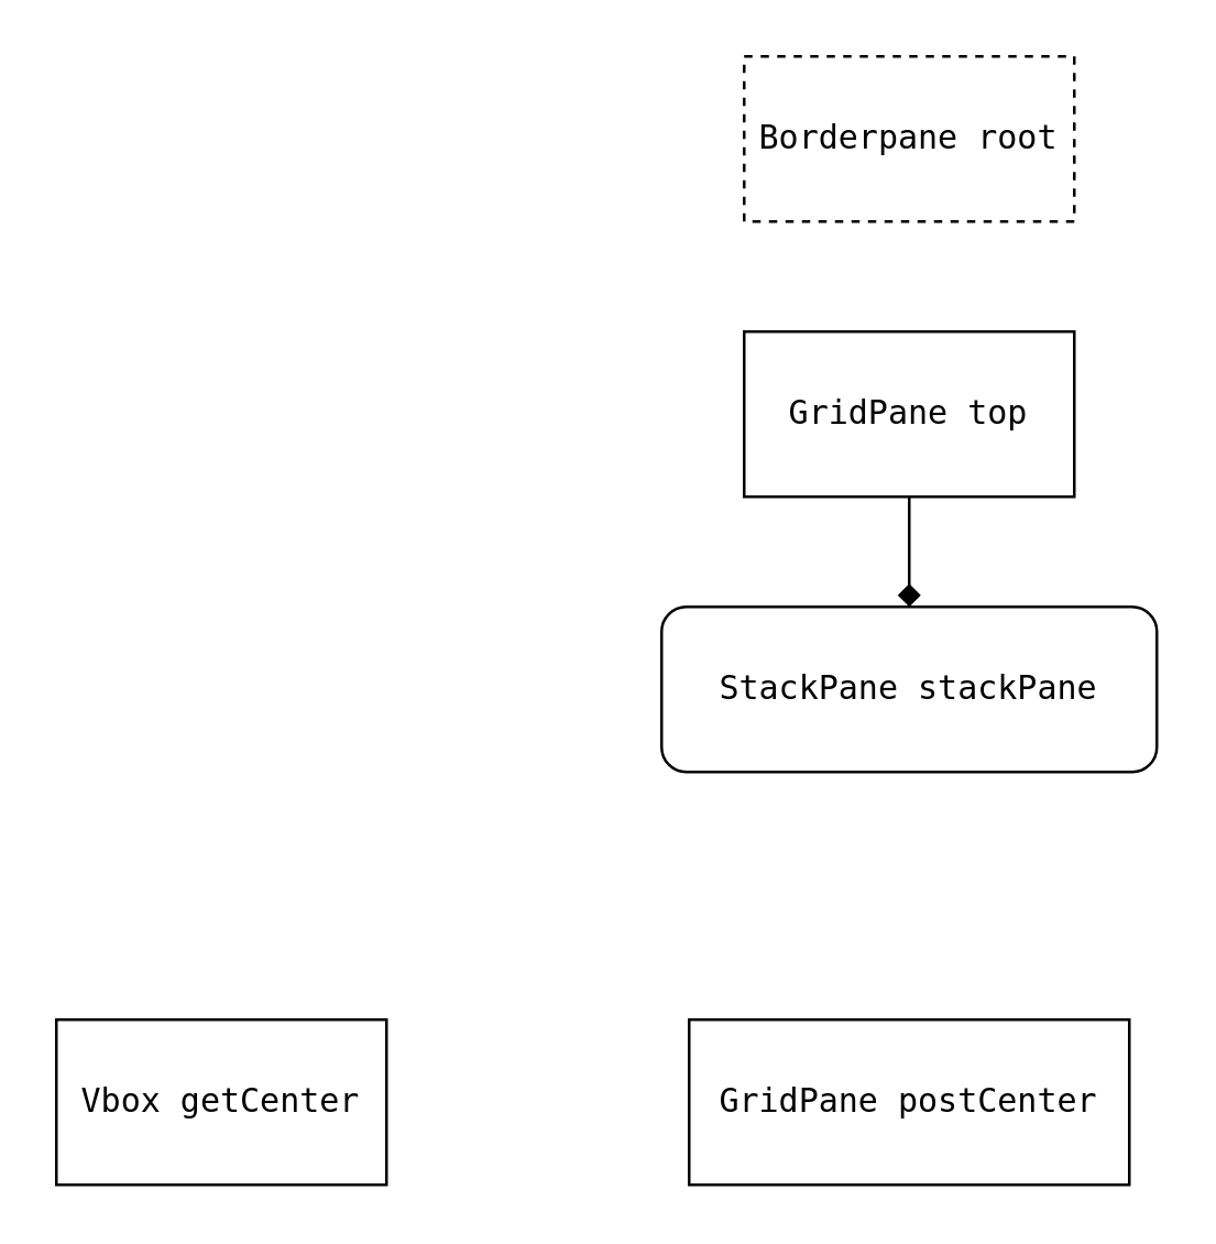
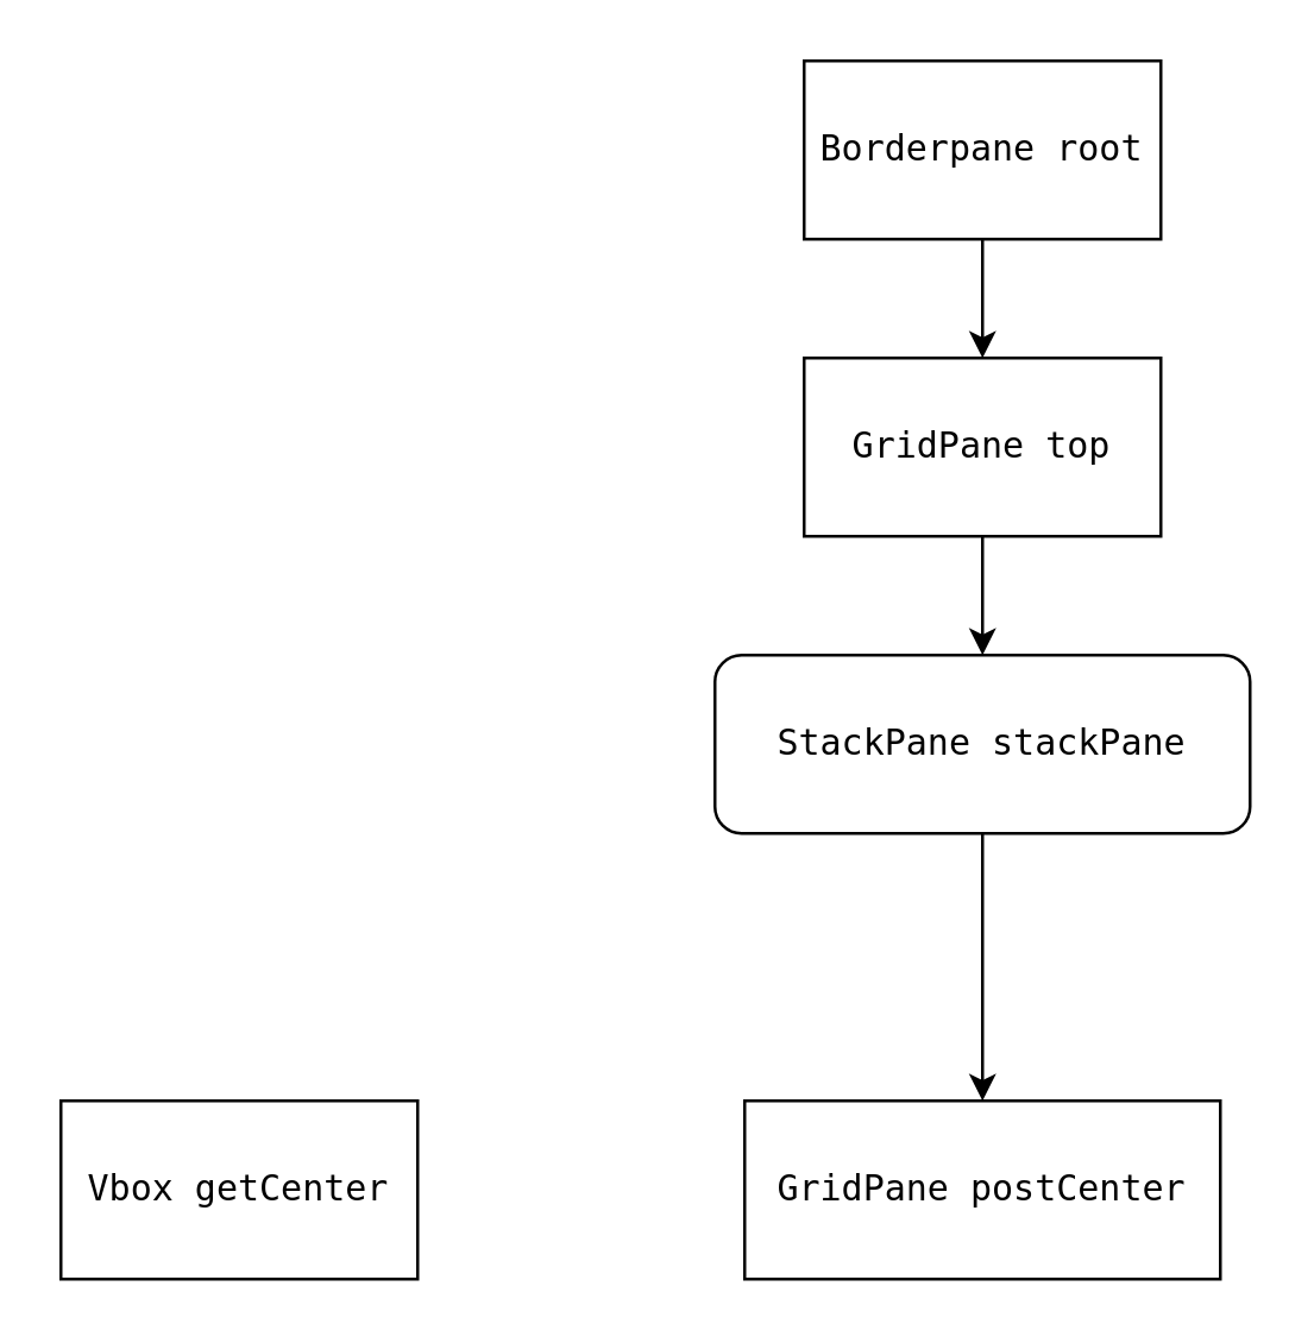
  <mxCell id="0" />
  <mxCell id="1" parent="0" />
- <mxCell id="3" value="&lt;pre&gt;Borderpane root&lt;/pre&gt;" style="rounded=0;whiteSpace=wrap;html=1;dashed=1;" vertex="1" parent="1"><mxGeometry x="270" y="20" width="120" height="60" as="geometry" /></mxCell>
- <mxCell id="4" style="edgeStyle=orthogonalEdgeStyle;rounded=0;orthogonalLoop=1;jettySize=auto;html=1;entryX=0.5;entryY=0;entryDx=0;entryDy=0;endArrow=diamond;" edge="1" parent="1" source="5" target="9"><mxGeometry relative="1" as="geometry" /></mxCell>
+ <mxCell id="2" style="edgeStyle=orthogonalEdgeStyle;rounded=0;orthogonalLoop=1;jettySize=auto;html=1;entryX=0.5;entryY=0;entryDx=0;entryDy=0;" edge="1" parent="1" source="3" target="5"><mxGeometry relative="1" as="geometry" /></mxCell>
+ <mxCell id="3" value="&lt;pre&gt;Borderpane root&lt;/pre&gt;" style="rounded=0;whiteSpace=wrap;html=1;" vertex="1" parent="1"><mxGeometry x="270" y="20" width="120" height="60" as="geometry" /></mxCell>
+ <mxCell id="4" style="edgeStyle=orthogonalEdgeStyle;rounded=0;orthogonalLoop=1;jettySize=auto;html=1;entryX=0.5;entryY=0;entryDx=0;entryDy=0;" edge="1" parent="1" source="5" target="9"><mxGeometry relative="1" as="geometry" /></mxCell>
  <mxCell id="5" value="&lt;pre&gt;GridPane top&lt;/pre&gt;" style="rounded=0;whiteSpace=wrap;html=1;" vertex="1" parent="1"><mxGeometry x="270" y="120" width="120" height="60" as="geometry" /></mxCell>
  <mxCell id="6" value="&lt;pre&gt;Vbox getCenter&lt;/pre&gt;" style="rounded=0;whiteSpace=wrap;html=1;" vertex="1" parent="1"><mxGeometry x="20" y="370" width="120" height="60" as="geometry" /></mxCell>
  <mxCell id="7" value="&lt;pre&gt;GridPane postCenter&lt;/pre&gt;" style="rounded=0;whiteSpace=wrap;html=1;" vertex="1" parent="1"><mxGeometry x="250" y="370" width="160" height="60" as="geometry" /></mxCell>
+ <mxCell id="8" style="edgeStyle=orthogonalEdgeStyle;rounded=0;orthogonalLoop=1;jettySize=auto;html=1;entryX=0.5;entryY=0;entryDx=0;entryDy=0;" edge="1" parent="1" source="9" target="7"><mxGeometry relative="1" as="geometry" /></mxCell>
  <mxCell id="9" value="&lt;pre&gt;StackPane stackPane&lt;/pre&gt;" style="whiteSpace=wrap;html=1;rounded=1;" vertex="1" parent="1"><mxGeometry x="240" y="220" width="180" height="60" as="geometry" /></mxCell>
